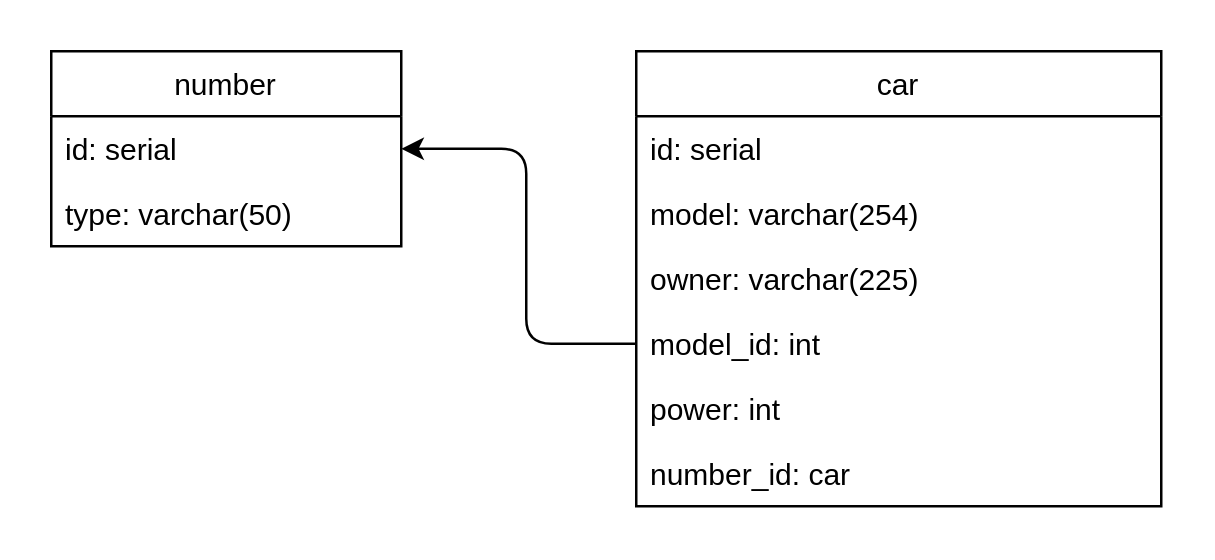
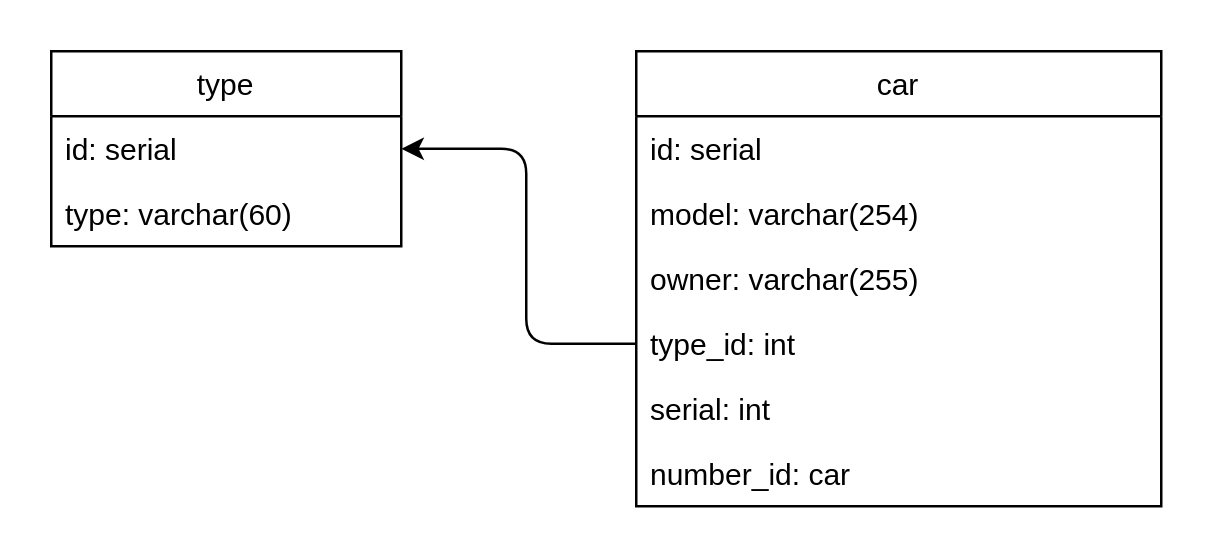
  <mxCell id="0" />
  <mxCell id="1" parent="0" />
- <mxCell id="2" value="number" style="swimlane;fontStyle=0;childLayout=stackLayout;horizontal=1;startSize=26;horizontalStack=0;resizeParent=1;resizeParentMax=0;resizeLast=0;collapsible=1;marginBottom=0;" parent="1" vertex="1"><mxGeometry x="20" y="20" width="140" height="78" as="geometry" /></mxCell>
+ <mxCell id="2" value="type" style="swimlane;fontStyle=0;childLayout=stackLayout;horizontal=1;startSize=26;horizontalStack=0;resizeParent=1;resizeParentMax=0;resizeLast=0;collapsible=1;marginBottom=0;" parent="1" vertex="1"><mxGeometry x="20" y="20" width="140" height="78" as="geometry" /></mxCell>
  <mxCell id="3" value="id: serial" style="text;strokeColor=none;fillColor=none;align=left;verticalAlign=top;spacingLeft=4;spacingRight=4;overflow=hidden;rotatable=0;points=[[0,0.5],[1,0.5]];portConstraint=eastwest;" parent="2" vertex="1"><mxGeometry y="26" width="140" height="26" as="geometry" /></mxCell>
- <mxCell id="4" value="type: varchar(50)" style="text;strokeColor=none;fillColor=none;align=left;verticalAlign=top;spacingLeft=4;spacingRight=4;overflow=hidden;rotatable=0;points=[[0,0.5],[1,0.5]];portConstraint=eastwest;" parent="2" vertex="1"><mxGeometry y="52" width="140" height="26" as="geometry" /></mxCell>
+ <mxCell id="4" value="type: varchar(60)" style="text;strokeColor=none;fillColor=none;align=left;verticalAlign=top;spacingLeft=4;spacingRight=4;overflow=hidden;rotatable=0;points=[[0,0.5],[1,0.5]];portConstraint=eastwest;" parent="2" vertex="1"><mxGeometry y="52" width="140" height="26" as="geometry" /></mxCell>
  <mxCell id="5" value="car" style="swimlane;fontStyle=0;childLayout=stackLayout;horizontal=1;startSize=26;horizontalStack=0;resizeParent=1;resizeParentMax=0;resizeLast=0;collapsible=1;marginBottom=0;" parent="1" vertex="1"><mxGeometry x="254" y="20" width="210" height="182" as="geometry" /></mxCell>
  <mxCell id="6" value="id: serial" style="text;strokeColor=none;fillColor=none;align=left;verticalAlign=top;spacingLeft=4;spacingRight=4;overflow=hidden;rotatable=0;points=[[0,0.5],[1,0.5]];portConstraint=eastwest;" parent="5" vertex="1"><mxGeometry y="26" width="210" height="26" as="geometry" /></mxCell>
  <mxCell id="7" value="model: varchar(254)" style="text;strokeColor=none;fillColor=none;align=left;verticalAlign=top;spacingLeft=4;spacingRight=4;overflow=hidden;rotatable=0;points=[[0,0.5],[1,0.5]];portConstraint=eastwest;" parent="5" vertex="1"><mxGeometry y="52" width="210" height="26" as="geometry" /></mxCell>
- <mxCell id="8" value="owner: varchar(225)" style="text;strokeColor=none;fillColor=none;align=left;verticalAlign=top;spacingLeft=4;spacingRight=4;overflow=hidden;rotatable=0;points=[[0,0.5],[1,0.5]];portConstraint=eastwest;" parent="5" vertex="1"><mxGeometry y="78" width="210" height="26" as="geometry" /></mxCell>
- <mxCell id="9" value="model_id: int" style="text;strokeColor=none;fillColor=none;align=left;verticalAlign=top;spacingLeft=4;spacingRight=4;overflow=hidden;rotatable=0;points=[[0,0.5],[1,0.5]];portConstraint=eastwest;" parent="5" vertex="1"><mxGeometry y="104" width="210" height="26" as="geometry" /></mxCell>
- <mxCell id="10" value="power: int" style="text;strokeColor=none;fillColor=none;align=left;verticalAlign=top;spacingLeft=4;spacingRight=4;overflow=hidden;rotatable=0;points=[[0,0.5],[1,0.5]];portConstraint=eastwest;" parent="5" vertex="1"><mxGeometry y="130" width="210" height="26" as="geometry" /></mxCell>
+ <mxCell id="8" value="owner: varchar(255)" style="text;strokeColor=none;fillColor=none;align=left;verticalAlign=top;spacingLeft=4;spacingRight=4;overflow=hidden;rotatable=0;points=[[0,0.5],[1,0.5]];portConstraint=eastwest;" parent="5" vertex="1"><mxGeometry y="78" width="210" height="26" as="geometry" /></mxCell>
+ <mxCell id="9" value="type_id: int" style="text;strokeColor=none;fillColor=none;align=left;verticalAlign=top;spacingLeft=4;spacingRight=4;overflow=hidden;rotatable=0;points=[[0,0.5],[1,0.5]];portConstraint=eastwest;" parent="5" vertex="1"><mxGeometry y="104" width="210" height="26" as="geometry" /></mxCell>
+ <mxCell id="10" value="serial: int" style="text;strokeColor=none;fillColor=none;align=left;verticalAlign=top;spacingLeft=4;spacingRight=4;overflow=hidden;rotatable=0;points=[[0,0.5],[1,0.5]];portConstraint=eastwest;" parent="5" vertex="1"><mxGeometry y="130" width="210" height="26" as="geometry" /></mxCell>
  <mxCell id="11" value="number_id: car" style="text;strokeColor=none;fillColor=none;align=left;verticalAlign=top;spacingLeft=4;spacingRight=4;overflow=hidden;rotatable=0;points=[[0,0.5],[1,0.5]];portConstraint=eastwest;" parent="5" vertex="1"><mxGeometry y="156" width="210" height="26" as="geometry" /></mxCell>
  <mxCell id="12" value="" style="endArrow=classic;html=1;exitX=0;exitY=0.5;exitDx=0;exitDy=0;entryX=1;entryY=0.5;entryDx=0;entryDy=0;" parent="1" source="9" target="3" edge="1"><mxGeometry width="50" height="50" relative="1" as="geometry"><mxPoint x="360" y="270" as="sourcePoint" /><mxPoint x="410" y="220" as="targetPoint" /><Array as="points"><mxPoint x="210" y="137" /><mxPoint x="210" y="59" /></Array></mxGeometry></mxCell>
